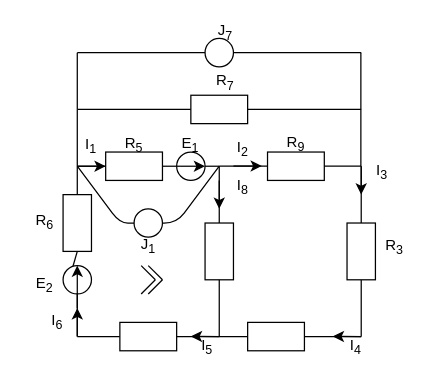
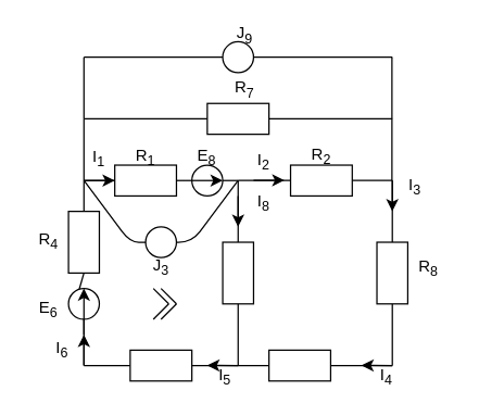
  <mxCell id="0" />
  <mxCell id="1" parent="0" />
  <mxCell id="2" value="" style="group" vertex="1" connectable="0" parent="1"><mxGeometry x="50" y="30" width="250" height="250" as="geometry" /></mxCell>
  <mxCell id="3" value="" style="endArrow=none;html=1;" edge="1" parent="2" source="25"><mxGeometry width="50" height="50" relative="1" as="geometry"><mxPoint x="11.364" y="238.636" as="sourcePoint" /><mxPoint x="11.364" y="102.273" as="targetPoint" /></mxGeometry></mxCell>
  <mxCell id="4" value="" style="endArrow=none;html=1;" edge="1" parent="2" target="5"><mxGeometry width="50" height="50" relative="1" as="geometry"><mxPoint x="11.364" y="238.636" as="sourcePoint" /><mxPoint x="68.182" y="238.636" as="targetPoint" /></mxGeometry></mxCell>
  <mxCell id="5" value="" style="rounded=0;whiteSpace=wrap;html=1;" vertex="1" parent="2"><mxGeometry x="45.455" y="227.273" width="45.455" height="22.727" as="geometry" /></mxCell>
  <mxCell id="6" value="" style="endArrow=none;html=1;exitX=1;exitY=0.5;exitDx=0;exitDy=0;" edge="1" parent="2" source="5"><mxGeometry width="50" height="50" relative="1" as="geometry"><mxPoint x="113.636" y="238.636" as="sourcePoint" /><mxPoint x="147.727" y="238.636" as="targetPoint" /><Array as="points" /></mxGeometry></mxCell>
  <mxCell id="7" value="" style="endArrow=none;html=1;" edge="1" parent="2" source="8"><mxGeometry width="50" height="50" relative="1" as="geometry"><mxPoint x="147.727" y="238.636" as="sourcePoint" /><mxPoint x="170.455" y="238.636" as="targetPoint" /></mxGeometry></mxCell>
  <mxCell id="8" value="" style="rounded=0;whiteSpace=wrap;html=1;" vertex="1" parent="2"><mxGeometry x="147.727" y="227.273" width="45.455" height="22.727" as="geometry" /></mxCell>
  <mxCell id="9" value="" style="endArrow=none;html=1;" edge="1" parent="2" target="8"><mxGeometry width="50" height="50" relative="1" as="geometry"><mxPoint x="147.727" y="238.636" as="sourcePoint" /><mxPoint x="170.455" y="238.636" as="targetPoint" /></mxGeometry></mxCell>
  <mxCell id="10" value="" style="endArrow=none;html=1;" edge="1" parent="2"><mxGeometry width="50" height="50" relative="1" as="geometry"><mxPoint x="193.182" y="238.636" as="sourcePoint" /><mxPoint x="238.636" y="238.636" as="targetPoint" /></mxGeometry></mxCell>
  <mxCell id="11" value="" style="endArrow=none;html=1;" edge="1" parent="2"><mxGeometry width="50" height="50" relative="1" as="geometry"><mxPoint x="238.636" y="238.636" as="sourcePoint" /><mxPoint x="238.636" y="193.182" as="targetPoint" /></mxGeometry></mxCell>
  <mxCell id="12" value="" style="rounded=0;whiteSpace=wrap;html=1;rotation=-90;" vertex="1" parent="2"><mxGeometry x="215.909" y="159.091" width="45.455" height="22.727" as="geometry" /></mxCell>
  <mxCell id="13" value="" style="endArrow=none;html=1;" edge="1" parent="2"><mxGeometry width="50" height="50" relative="1" as="geometry"><mxPoint x="238.636" y="147.727" as="sourcePoint" /><mxPoint x="238.636" y="102.273" as="targetPoint" /></mxGeometry></mxCell>
  <mxCell id="14" value="" style="endArrow=none;html=1;" edge="1" parent="2"><mxGeometry width="50" height="50" relative="1" as="geometry"><mxPoint x="11.364" y="102.273" as="sourcePoint" /><mxPoint x="34.091" y="102.273" as="targetPoint" /></mxGeometry></mxCell>
  <mxCell id="15" value="" style="rounded=0;whiteSpace=wrap;html=1;" vertex="1" parent="2"><mxGeometry x="34.091" y="90.909" width="45.455" height="22.727" as="geometry" /></mxCell>
  <mxCell id="16" value="" style="endArrow=none;html=1;" edge="1" parent="2"><mxGeometry width="50" height="50" relative="1" as="geometry"><mxPoint x="79.545" y="102.273" as="sourcePoint" /><mxPoint x="90.909" y="102.273" as="targetPoint" /></mxGeometry></mxCell>
  <mxCell id="17" value="" style="ellipse;whiteSpace=wrap;html=1;aspect=fixed;" vertex="1" parent="2"><mxGeometry x="90.909" y="90.909" width="22.727" height="22.727" as="geometry" /></mxCell>
  <mxCell id="18" value="" style="endArrow=none;html=1;" edge="1" parent="2"><mxGeometry width="50" height="50" relative="1" as="geometry"><mxPoint x="125.0" y="238.636" as="sourcePoint" /><mxPoint x="125.0" y="181.818" as="targetPoint" /></mxGeometry></mxCell>
  <mxCell id="19" value="" style="rounded=0;whiteSpace=wrap;html=1;rotation=-90;" vertex="1" parent="2"><mxGeometry x="102.273" y="159.091" width="45.455" height="22.727" as="geometry" /></mxCell>
  <mxCell id="20" value="" style="endArrow=none;html=1;" edge="1" parent="2"><mxGeometry width="50" height="50" relative="1" as="geometry"><mxPoint x="125.0" y="147.727" as="sourcePoint" /><mxPoint x="125.0" y="102.273" as="targetPoint" /></mxGeometry></mxCell>
  <mxCell id="21" value="" style="endArrow=none;html=1;" edge="1" parent="2"><mxGeometry width="50" height="50" relative="1" as="geometry"><mxPoint x="113.636" y="102.273" as="sourcePoint" /><mxPoint x="125.0" y="102.273" as="targetPoint" /></mxGeometry></mxCell>
  <mxCell id="22" value="" style="endArrow=none;html=1;entryX=0;entryY=0.5;entryDx=0;entryDy=0;" edge="1" parent="2" target="23"><mxGeometry width="50" height="50" relative="1" as="geometry"><mxPoint x="125.0" y="102.136" as="sourcePoint" /><mxPoint x="159.091" y="102.273" as="targetPoint" /></mxGeometry></mxCell>
  <mxCell id="23" value="" style="rounded=0;whiteSpace=wrap;html=1;" vertex="1" parent="2"><mxGeometry x="163.636" y="90.909" width="45.455" height="22.727" as="geometry" /></mxCell>
  <mxCell id="24" value="" style="endArrow=none;html=1;exitX=1;exitY=0.5;exitDx=0;exitDy=0;" edge="1" parent="2" source="23"><mxGeometry width="50" height="50" relative="1" as="geometry"><mxPoint x="215.909" y="102.273" as="sourcePoint" /><mxPoint x="238.636" y="102.273" as="targetPoint" /></mxGeometry></mxCell>
  <mxCell id="25" value="" style="rounded=0;whiteSpace=wrap;html=1;rotation=-90;" vertex="1" parent="2"><mxGeometry x="-11.364" y="136.364" width="45.455" height="22.727" as="geometry" /></mxCell>
  <mxCell id="26" value="" style="endArrow=none;html=1;" edge="1" parent="2" source="27" target="25"><mxGeometry width="50" height="50" relative="1" as="geometry"><mxPoint x="11.364" y="238.636" as="sourcePoint" /><mxPoint x="11.364" y="102.273" as="targetPoint" /></mxGeometry></mxCell>
  <mxCell id="27" value="" style="ellipse;whiteSpace=wrap;html=1;aspect=fixed;" vertex="1" parent="2"><mxGeometry y="181.818" width="22.727" height="22.727" as="geometry" /></mxCell>
  <mxCell id="28" value="" style="endArrow=none;html=1;" edge="1" parent="2" target="27"><mxGeometry width="50" height="50" relative="1" as="geometry"><mxPoint x="11.364" y="238.636" as="sourcePoint" /><mxPoint x="11.364" y="170.455" as="targetPoint" /></mxGeometry></mxCell>
  <mxCell id="29" value="" style="endArrow=none;html=1;" edge="1" parent="2"><mxGeometry width="50" height="50" relative="1" as="geometry"><mxPoint x="125.0" y="102.273" as="sourcePoint" /><mxPoint x="11.364" y="102.273" as="targetPoint" /><Array as="points"><mxPoint x="90.909" y="147.727" /><mxPoint x="68.182" y="147.727" /><mxPoint x="45.455" y="147.727" /></Array></mxGeometry></mxCell>
  <mxCell id="30" value="" style="ellipse;whiteSpace=wrap;html=1;aspect=fixed;" vertex="1" parent="2"><mxGeometry x="56.818" y="136.364" width="22.727" height="22.727" as="geometry" /></mxCell>
  <mxCell id="31" value="" style="endArrow=classic;html=1;entryX=1;entryY=0.5;entryDx=0;entryDy=0;" edge="1" parent="2" target="17"><mxGeometry width="50" height="50" relative="1" as="geometry"><mxPoint x="90.909" y="102.273" as="sourcePoint" /><mxPoint x="147.727" y="45.455" as="targetPoint" /></mxGeometry></mxCell>
  <mxCell id="32" value="" style="endArrow=none;html=1;" edge="1" parent="2"><mxGeometry width="50" height="50" relative="1" as="geometry"><mxPoint x="11.364" y="102.273" as="sourcePoint" /><mxPoint x="11.364" y="56.818" as="targetPoint" /></mxGeometry></mxCell>
  <mxCell id="33" value="" style="endArrow=none;html=1;" edge="1" parent="2"><mxGeometry width="50" height="50" relative="1" as="geometry"><mxPoint x="238.364" y="102.273" as="sourcePoint" /><mxPoint x="238.364" y="56.818" as="targetPoint" /></mxGeometry></mxCell>
  <mxCell id="34" value="" style="endArrow=none;html=1;" edge="1" parent="2" source="35"><mxGeometry width="50" height="50" relative="1" as="geometry"><mxPoint x="11.364" y="56.818" as="sourcePoint" /><mxPoint x="238.636" y="56.818" as="targetPoint" /></mxGeometry></mxCell>
  <mxCell id="35" value="" style="rounded=0;whiteSpace=wrap;html=1;" vertex="1" parent="2"><mxGeometry x="102.273" y="45.455" width="45.455" height="22.727" as="geometry" /></mxCell>
  <mxCell id="36" value="" style="endArrow=none;html=1;" edge="1" parent="2" target="35"><mxGeometry width="50" height="50" relative="1" as="geometry"><mxPoint x="11.364" y="56.818" as="sourcePoint" /><mxPoint x="238.636" y="56.818" as="targetPoint" /></mxGeometry></mxCell>
  <mxCell id="37" value="" style="endArrow=classic;html=1;entryX=0.5;entryY=0;entryDx=0;entryDy=0;" edge="1" parent="2" target="27"><mxGeometry width="50" height="50" relative="1" as="geometry"><mxPoint x="11.364" y="215.909" as="sourcePoint" /><mxPoint x="68.182" y="159.091" as="targetPoint" /></mxGeometry></mxCell>
  <mxCell id="38" value="" style="endArrow=none;html=1;" edge="1" parent="2"><mxGeometry width="50" height="50" relative="1" as="geometry"><mxPoint x="11.364" y="56.818" as="sourcePoint" /><mxPoint x="11.364" y="11.364" as="targetPoint" /></mxGeometry></mxCell>
  <mxCell id="39" value="" style="endArrow=none;html=1;" edge="1" parent="2"><mxGeometry width="50" height="50" relative="1" as="geometry"><mxPoint x="238.364" y="56.818" as="sourcePoint" /><mxPoint x="238.364" y="11.364" as="targetPoint" /></mxGeometry></mxCell>
  <mxCell id="40" value="" style="endArrow=none;html=1;" edge="1" parent="2" source="41"><mxGeometry width="50" height="50" relative="1" as="geometry"><mxPoint x="11.364" y="11.364" as="sourcePoint" /><mxPoint x="238.636" y="11.364" as="targetPoint" /></mxGeometry></mxCell>
  <mxCell id="41" value="" style="ellipse;whiteSpace=wrap;html=1;aspect=fixed;" vertex="1" parent="2"><mxGeometry x="113.636" width="22.727" height="22.727" as="geometry" /></mxCell>
  <mxCell id="42" value="" style="endArrow=none;html=1;" edge="1" parent="2" target="41"><mxGeometry width="50" height="50" relative="1" as="geometry"><mxPoint x="11.364" y="11.364" as="sourcePoint" /><mxPoint x="238.636" y="11.364" as="targetPoint" /></mxGeometry></mxCell>
  <mxCell id="43" value="" style="endArrow=none;html=1;entryX=0.75;entryY=1;entryDx=0;entryDy=0;" edge="1" parent="2"><mxGeometry width="50" height="50" relative="1" as="geometry"><mxPoint x="68.182" y="204.542" as="sourcePoint" /><mxPoint x="79.545" y="193.178" as="targetPoint" /><Array as="points"><mxPoint x="68.182" y="204.542" /></Array></mxGeometry></mxCell>
  <mxCell id="44" value="" style="endArrow=none;html=1;entryX=0.75;entryY=1;entryDx=0;entryDy=0;" edge="1" parent="2"><mxGeometry width="50" height="50" relative="1" as="geometry"><mxPoint x="62.5" y="204.542" as="sourcePoint" /><mxPoint x="73.864" y="193.178" as="targetPoint" /><Array as="points"><mxPoint x="62.5" y="204.542" /></Array></mxGeometry></mxCell>
  <mxCell id="45" value="" style="endArrow=none;html=1;" edge="1" parent="2"><mxGeometry width="50" height="50" relative="1" as="geometry"><mxPoint x="68.182" y="181.815" as="sourcePoint" /><mxPoint x="79.545" y="193.178" as="targetPoint" /></mxGeometry></mxCell>
  <mxCell id="46" value="" style="endArrow=none;html=1;" edge="1" parent="2"><mxGeometry width="50" height="50" relative="1" as="geometry"><mxPoint x="62.5" y="181.815" as="sourcePoint" /><mxPoint x="73.864" y="193.178" as="targetPoint" /></mxGeometry></mxCell>
  <mxCell id="47" value="" style="endArrow=classic;html=1;" edge="1" parent="2"><mxGeometry width="50" height="50" relative="1" as="geometry"><mxPoint x="11.364" y="102.273" as="sourcePoint" /><mxPoint x="34.091" y="102.273" as="targetPoint" /></mxGeometry></mxCell>
  <mxCell id="48" value="" style="endArrow=classic;html=1;" edge="1" parent="2"><mxGeometry width="50" height="50" relative="1" as="geometry"><mxPoint x="136.364" y="102.136" as="sourcePoint" /><mxPoint x="159.091" y="102.136" as="targetPoint" /><Array as="points"><mxPoint x="136.364" y="102.273" /></Array></mxGeometry></mxCell>
  <mxCell id="49" value="" style="endArrow=classic;html=1;" edge="1" parent="2"><mxGeometry width="50" height="50" relative="1" as="geometry"><mxPoint x="238.636" y="102.273" as="sourcePoint" /><mxPoint x="238.636" y="125.0" as="targetPoint" /></mxGeometry></mxCell>
  <mxCell id="50" value="" style="endArrow=classic;html=1;" edge="1" parent="2"><mxGeometry width="50" height="50" relative="1" as="geometry"><mxPoint x="125.0" y="113.636" as="sourcePoint" /><mxPoint x="125.0" y="136.364" as="targetPoint" /></mxGeometry></mxCell>
  <mxCell id="51" value="" style="endArrow=classic;html=1;" edge="1" parent="2"><mxGeometry width="50" height="50" relative="1" as="geometry"><mxPoint x="238.636" y="238.636" as="sourcePoint" /><mxPoint x="215.909" y="238.5" as="targetPoint" /></mxGeometry></mxCell>
  <mxCell id="52" value="" style="endArrow=classic;html=1;" edge="1" parent="2"><mxGeometry width="50" height="50" relative="1" as="geometry"><mxPoint x="11.364" y="238.636" as="sourcePoint" /><mxPoint x="11.364" y="215.909" as="targetPoint" /></mxGeometry></mxCell>
  <mxCell id="53" value="" style="endArrow=classic;html=1;" edge="1" parent="2"><mxGeometry width="50" height="50" relative="1" as="geometry"><mxPoint x="125.0" y="238.636" as="sourcePoint" /><mxPoint x="102.273" y="238.5" as="targetPoint" /></mxGeometry></mxCell>
  <mxCell id="54" value="I&lt;sub&gt;1&lt;/sub&gt;" style="text;html=1;strokeColor=none;fillColor=none;align=center;verticalAlign=middle;whiteSpace=wrap;rounded=0;" vertex="1" parent="2"><mxGeometry x="9.54" y="80.91" width="24.55" height="10" as="geometry" /></mxCell>
- <mxCell id="55" value="R&lt;sub&gt;5&lt;/sub&gt;" style="text;html=1;strokeColor=none;fillColor=none;align=center;verticalAlign=middle;whiteSpace=wrap;rounded=0;" vertex="1" parent="2"><mxGeometry x="43.86" y="80" width="25.91" height="10.91" as="geometry" /></mxCell>
- <mxCell id="56" value="E&lt;sub&gt;1&lt;/sub&gt;" style="text;html=1;strokeColor=none;fillColor=none;align=center;verticalAlign=middle;whiteSpace=wrap;rounded=0;" vertex="1" parent="2"><mxGeometry x="88.41" y="77.73" width="27.73" height="15.45" as="geometry" /></mxCell>
+ <mxCell id="55" value="R&lt;sub&gt;1&lt;/sub&gt;" style="text;html=1;strokeColor=none;fillColor=none;align=center;verticalAlign=middle;whiteSpace=wrap;rounded=0;" vertex="1" parent="2"><mxGeometry x="43.86" y="80" width="25.91" height="10.91" as="geometry" /></mxCell>
+ <mxCell id="56" value="E&lt;sub&gt;8&lt;/sub&gt;" style="text;html=1;strokeColor=none;fillColor=none;align=center;verticalAlign=middle;whiteSpace=wrap;rounded=0;" vertex="1" parent="2"><mxGeometry x="88.41" y="77.73" width="27.73" height="15.45" as="geometry" /></mxCell>
  <mxCell id="57" value="I&lt;sub&gt;2&lt;/sub&gt;" style="text;html=1;strokeColor=none;fillColor=none;align=center;verticalAlign=middle;whiteSpace=wrap;rounded=0;" vertex="1" parent="2"><mxGeometry x="131" y="82.27" width="26" height="10.91" as="geometry" /></mxCell>
- <mxCell id="58" value="R&lt;sub&gt;9&lt;/sub&gt;" style="text;html=1;strokeColor=none;fillColor=none;align=center;verticalAlign=middle;whiteSpace=wrap;rounded=0;" vertex="1" parent="2"><mxGeometry x="170.91" y="77.73" width="30.91" height="13.18" as="geometry" /></mxCell>
- <mxCell id="59" value="J&lt;sub&gt;1&lt;/sub&gt;" style="text;html=1;strokeColor=none;fillColor=none;align=center;verticalAlign=middle;whiteSpace=wrap;rounded=0;" vertex="1" parent="2"><mxGeometry x="52.73" y="159.09" width="30.91" height="13.18" as="geometry" /></mxCell>
+ <mxCell id="58" value="R&lt;sub&gt;2&lt;/sub&gt;" style="text;html=1;strokeColor=none;fillColor=none;align=center;verticalAlign=middle;whiteSpace=wrap;rounded=0;" vertex="1" parent="2"><mxGeometry x="170.91" y="77.73" width="30.91" height="13.18" as="geometry" /></mxCell>
+ <mxCell id="59" value="J&lt;sub&gt;3&lt;/sub&gt;" style="text;html=1;strokeColor=none;fillColor=none;align=center;verticalAlign=middle;whiteSpace=wrap;rounded=0;" vertex="1" parent="2"><mxGeometry x="52.73" y="159.09" width="30.91" height="13.18" as="geometry" /></mxCell>
  <mxCell id="60" value="I&lt;sub&gt;8&lt;/sub&gt;" style="text;html=1;strokeColor=none;fillColor=none;align=center;verticalAlign=middle;whiteSpace=wrap;rounded=0;" vertex="1" parent="2"><mxGeometry x="131" y="113.64" width="26" height="10" as="geometry" /></mxCell>
  <mxCell id="61" value="R&lt;sub&gt;7&lt;/sub&gt;" style="text;html=1;strokeColor=none;fillColor=none;align=center;verticalAlign=middle;whiteSpace=wrap;rounded=0;" vertex="1" parent="2"><mxGeometry x="120" y="30" width="20" height="10" as="geometry" /></mxCell>
  <mxCell id="62" value="I&lt;sub&gt;3&lt;/sub&gt;" style="text;html=1;strokeColor=none;fillColor=none;align=center;verticalAlign=middle;whiteSpace=wrap;rounded=0;" vertex="1" parent="1"><mxGeometry x="290" y="130" width="30.91" height="13.18" as="geometry" /></mxCell>
- <mxCell id="63" value="R&lt;sub&gt;3&lt;/sub&gt;" style="text;html=1;strokeColor=none;fillColor=none;align=center;verticalAlign=middle;whiteSpace=wrap;rounded=0;" vertex="1" parent="1"><mxGeometry x="300" y="190" width="30.91" height="13.18" as="geometry" /></mxCell>
+ <mxCell id="63" value="R&lt;sub&gt;8&lt;/sub&gt;" style="text;html=1;strokeColor=none;fillColor=none;align=center;verticalAlign=middle;whiteSpace=wrap;rounded=0;" vertex="1" parent="1"><mxGeometry x="300" y="190" width="30.91" height="13.18" as="geometry" /></mxCell>
  <mxCell id="64" value="I&lt;sub&gt;4&lt;/sub&gt;" style="text;html=1;strokeColor=none;fillColor=none;align=center;verticalAlign=middle;whiteSpace=wrap;rounded=0;" vertex="1" parent="1"><mxGeometry x="269.09" y="270" width="30.91" height="13.18" as="geometry" /></mxCell>
  <mxCell id="65" value="I&lt;sub&gt;5&lt;/sub&gt;" style="text;html=1;strokeColor=none;fillColor=none;align=center;verticalAlign=middle;whiteSpace=wrap;rounded=0;" vertex="1" parent="1"><mxGeometry x="150" y="270" width="30.91" height="13.18" as="geometry" /></mxCell>
  <mxCell id="66" value="I&lt;sub&gt;6&lt;/sub&gt;" style="text;html=1;strokeColor=none;fillColor=none;align=center;verticalAlign=middle;whiteSpace=wrap;rounded=0;" vertex="1" parent="1"><mxGeometry x="30" y="250" width="30.91" height="13.18" as="geometry" /></mxCell>
- <mxCell id="67" value="E&lt;sub&gt;2&lt;/sub&gt;" style="text;html=1;strokeColor=none;fillColor=none;align=center;verticalAlign=middle;whiteSpace=wrap;rounded=0;" vertex="1" parent="1"><mxGeometry x="20" y="220" width="30.91" height="13.18" as="geometry" /></mxCell>
- <mxCell id="68" value="R&lt;sub&gt;6&lt;/sub&gt;" style="text;html=1;strokeColor=none;fillColor=none;align=center;verticalAlign=middle;whiteSpace=wrap;rounded=0;" vertex="1" parent="1"><mxGeometry x="20" y="170" width="30.91" height="13.18" as="geometry" /></mxCell>
- <mxCell id="69" value="J&lt;sub&gt;7&lt;/sub&gt;" style="text;html=1;strokeColor=none;fillColor=none;align=center;verticalAlign=middle;whiteSpace=wrap;rounded=0;" vertex="1" parent="1"><mxGeometry x="170" y="20" width="20" height="10" as="geometry" /></mxCell>
+ <mxCell id="67" value="E&lt;sub&gt;6&lt;/sub&gt;" style="text;html=1;strokeColor=none;fillColor=none;align=center;verticalAlign=middle;whiteSpace=wrap;rounded=0;" vertex="1" parent="1"><mxGeometry x="20" y="220" width="30.91" height="13.18" as="geometry" /></mxCell>
+ <mxCell id="68" value="R&lt;sub&gt;4&lt;/sub&gt;" style="text;html=1;strokeColor=none;fillColor=none;align=center;verticalAlign=middle;whiteSpace=wrap;rounded=0;" vertex="1" parent="1"><mxGeometry x="20" y="170" width="30.91" height="13.18" as="geometry" /></mxCell>
+ <mxCell id="69" value="J&lt;sub&gt;9&lt;/sub&gt;" style="text;html=1;strokeColor=none;fillColor=none;align=center;verticalAlign=middle;whiteSpace=wrap;rounded=0;" vertex="1" parent="1"><mxGeometry x="170" y="20" width="20" height="10" as="geometry" /></mxCell>
